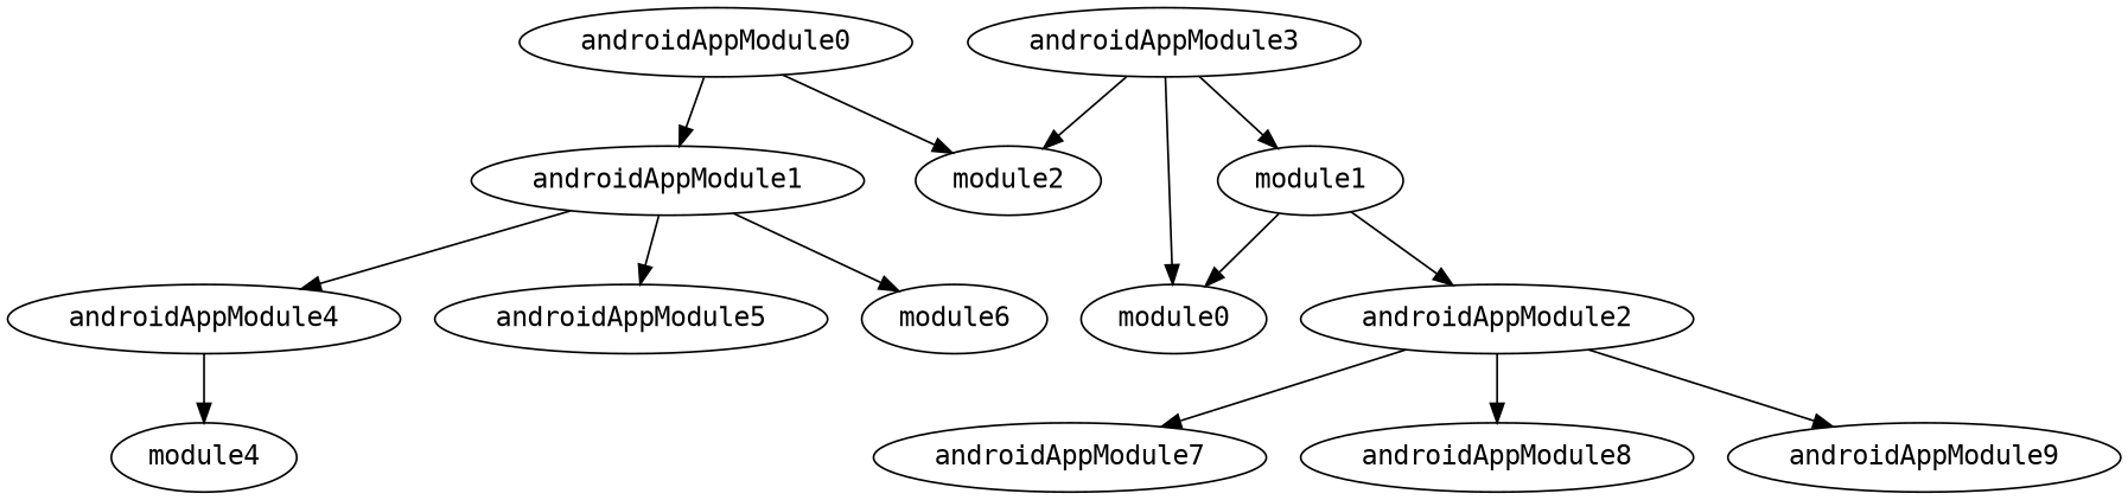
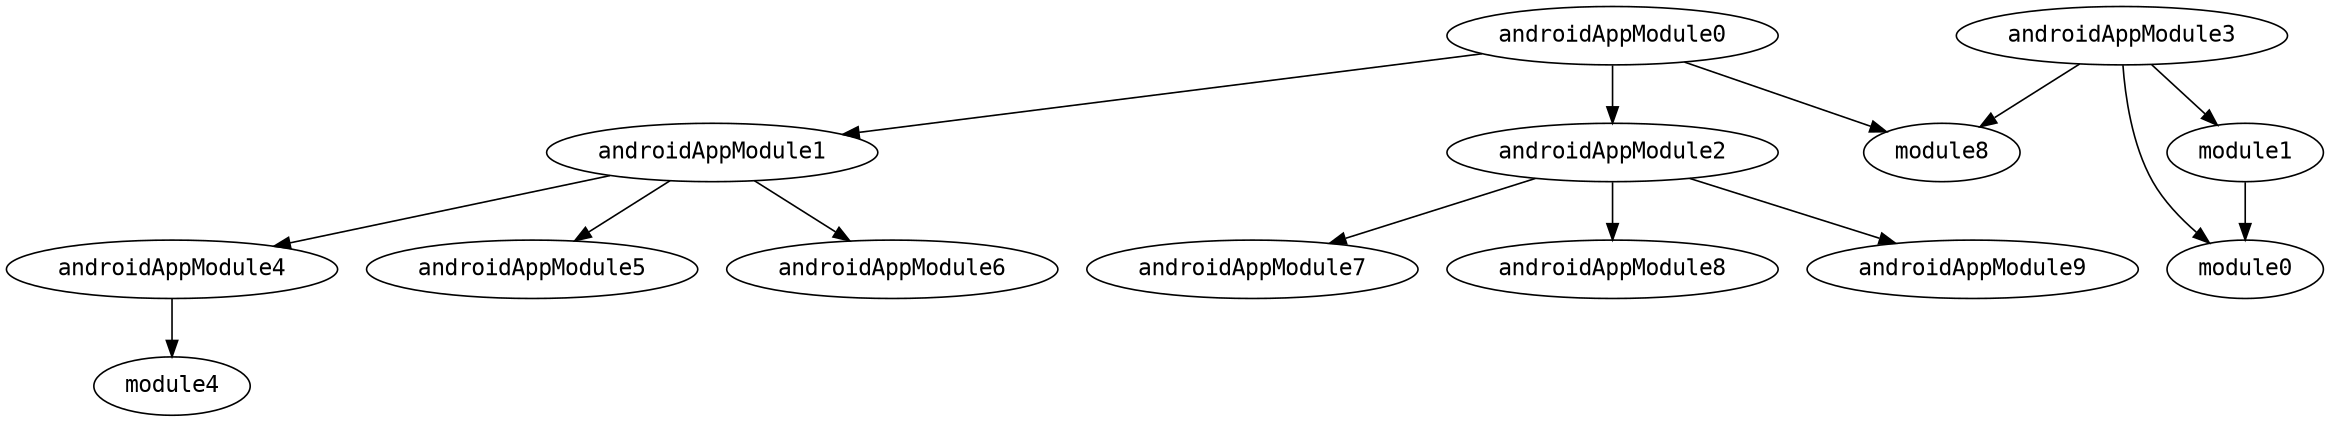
  digraph {
    fontname="DejaVu Sans Mono"
    node [fontname="DejaVu Sans Mono"]
    edge [fontname="DejaVu Sans Mono"]
    androidAppModule0
    androidAppModule1
    androidAppModule2
-   module2
+   module2 [label=module8]
    androidAppModule4
    androidAppModule5
-   androidAppModule6 [label=module6]
+   androidAppModule6
    androidAppModule7
    androidAppModule8
    androidAppModule9
    androidAppModule3
    module0
    module1
    module4
    androidAppModule0 -> androidAppModule1
-   module1 -> androidAppModule2
+   androidAppModule0 -> androidAppModule2
    androidAppModule0 -> module2
    androidAppModule1 -> androidAppModule4
    androidAppModule1 -> androidAppModule5
    androidAppModule1 -> androidAppModule6
    androidAppModule2 -> androidAppModule7
    androidAppModule2 -> androidAppModule8
    androidAppModule2 -> androidAppModule9
    androidAppModule4 -> module4
    androidAppModule3 -> module2
    androidAppModule3 -> module0
    androidAppModule3 -> module1
    module1 -> module0
  }
